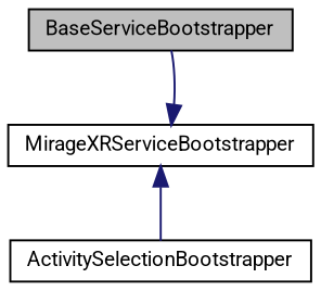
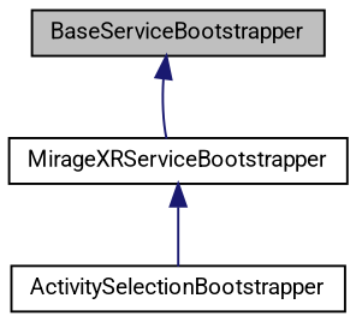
  digraph {
    fontname=Roboto
    node [color=black fillcolor=white fontname=Roboto fontsize=10 shape=record style=filled]
    edge [color=midnightblue dir=back fontname=Roboto fontsize=10 labelfontname=Helvetica labelfontsize=10 style=solid]
    n1 [fillcolor=grey75 fontcolor=black height=0.2 label=BaseServiceBootstrapper width=0.4]
    n2 [height=0.2 label=MirageXRServiceBootstrapper width=0.4]
    n3 [height=0.2 label=ActivitySelectionBootstrapper width=0.4]
-   n2 -> n1
+   n1 -> n2
    n2 -> n3
  }
